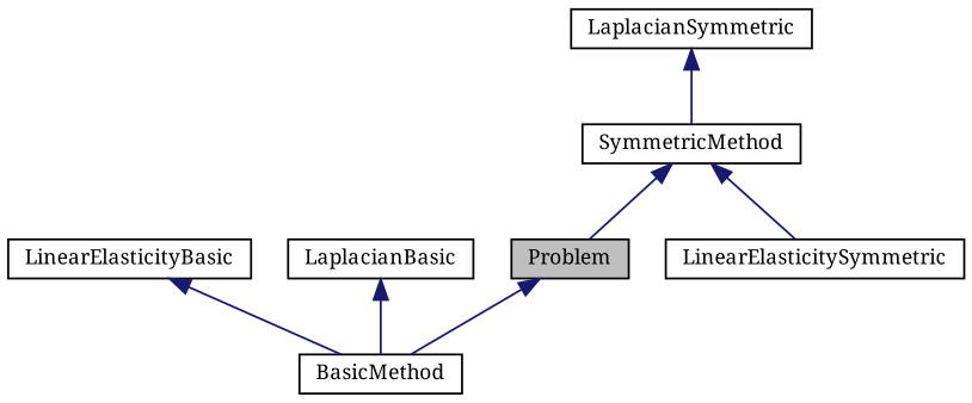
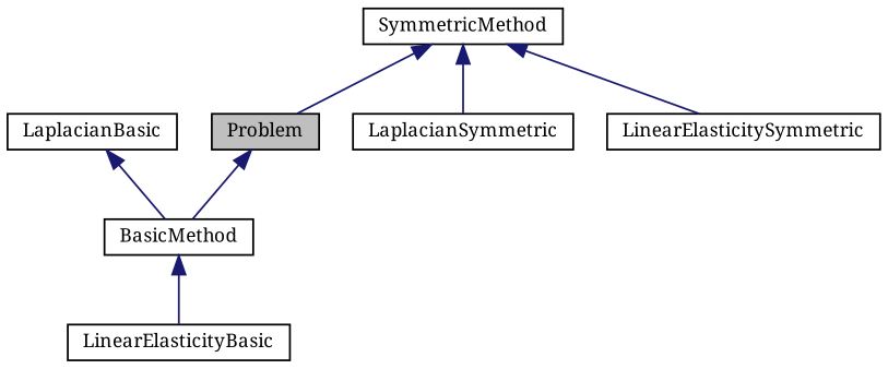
  digraph {
    fontname="Noto Serif"
    node [color=black fillcolor=white fontname="Noto Serif" fontsize=10 shape=record style=filled]
    edge [color=midnightblue dir=back fontname="Noto Serif" fontsize=10 labelfontname=Helvetica labelfontsize=10 style=solid]
    n1 [fillcolor=grey75 fontcolor=black height=0.2 label=Problem width=0.4]
    n2 [height=0.2 label=BasicMethod width=0.4]
    n3 [height=0.2 label=LinearElasticityBasic width=0.4]
    n4 [height=0.2 label=SymmetricMethod width=0.4]
    n5 [height=0.2 label=LaplacianSymmetric width=0.4]
    n6 [height=0.2 label=LinearElasticitySymmetric width=0.4]
    n7 [height=0.2 label=LaplacianBasic width=0.4]
    n1 -> n2
-   n3 -> n2
+   n2 -> n3
    n4 -> n1
-   n5 -> n4
+   n4 -> n5
    n4 -> n6
    n7 -> n2
  }
